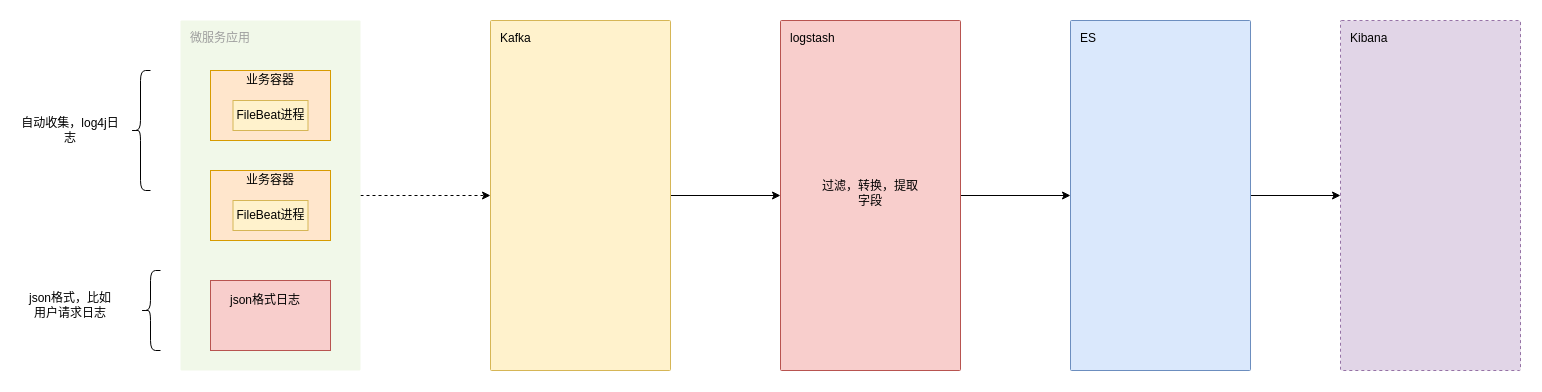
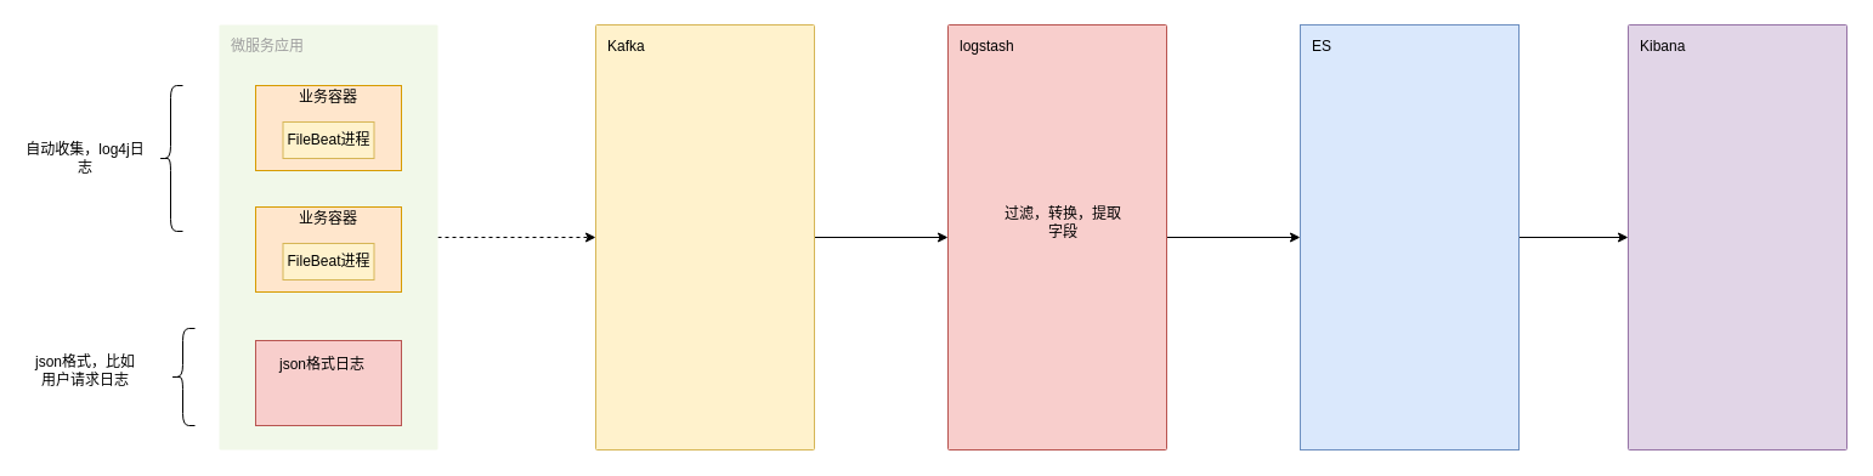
  <mxCell id="0" />
  <mxCell id="1" parent="0" />
  <mxCell id="2" style="edgeStyle=orthogonalEdgeStyle;rounded=0;orthogonalLoop=1;jettySize=auto;html=1;exitX=1;exitY=0.5;exitDx=0;exitDy=0;exitPerimeter=0;entryX=0;entryY=0.5;entryDx=0;entryDy=0;entryPerimeter=0;dashed=1;" edge="1" parent="1" source="3" target="7"><mxGeometry relative="1" as="geometry" /></mxCell>
  <mxCell id="3" value="微服务应用" style="sketch=0;points=[[0,0,0],[0.25,0,0],[0.5,0,0],[0.75,0,0],[1,0,0],[1,0.25,0],[1,0.5,0],[1,0.75,0],[1,1,0],[0.75,1,0],[0.5,1,0],[0.25,1,0],[0,1,0],[0,0.75,0],[0,0.5,0],[0,0.25,0]];rounded=1;absoluteArcSize=1;arcSize=2;html=1;strokeColor=none;gradientColor=none;shadow=0;dashed=0;fontSize=12;fontColor=#9E9E9E;align=left;verticalAlign=top;spacing=10;spacingTop=-4;fillColor=#F1F8E9;" vertex="1" parent="1"><mxGeometry x="180" y="20" width="180" height="350" as="geometry" /></mxCell>
  <mxCell id="4" style="edgeStyle=orthogonalEdgeStyle;rounded=0;orthogonalLoop=1;jettySize=auto;html=1;exitX=1;exitY=0.5;exitDx=0;exitDy=0;exitPerimeter=0;entryX=0;entryY=0.5;entryDx=0;entryDy=0;entryPerimeter=0;" edge="1" parent="1" source="5" target="9"><mxGeometry relative="1" as="geometry" /></mxCell>
  <mxCell id="5" value="logstash" style="sketch=0;points=[[0,0,0],[0.25,0,0],[0.5,0,0],[0.75,0,0],[1,0,0],[1,0.25,0],[1,0.5,0],[1,0.75,0],[1,1,0],[0.75,1,0],[0.5,1,0],[0.25,1,0],[0,1,0],[0,0.75,0],[0,0.5,0],[0,0.25,0]];rounded=1;absoluteArcSize=1;arcSize=2;html=1;strokeColor=#b85450;shadow=0;dashed=0;fontSize=12;align=left;verticalAlign=top;spacing=10;spacingTop=-4;fillColor=#f8cecc;" vertex="1" parent="1"><mxGeometry x="780" y="20" width="180" height="350" as="geometry" /></mxCell>
  <mxCell id="6" style="edgeStyle=orthogonalEdgeStyle;rounded=0;orthogonalLoop=1;jettySize=auto;html=1;exitX=1;exitY=0.5;exitDx=0;exitDy=0;exitPerimeter=0;entryX=0;entryY=0.5;entryDx=0;entryDy=0;entryPerimeter=0;" edge="1" parent="1" source="7" target="5"><mxGeometry relative="1" as="geometry" /></mxCell>
  <mxCell id="7" value="Kafka" style="sketch=0;points=[[0,0,0],[0.25,0,0],[0.5,0,0],[0.75,0,0],[1,0,0],[1,0.25,0],[1,0.5,0],[1,0.75,0],[1,1,0],[0.75,1,0],[0.5,1,0],[0.25,1,0],[0,1,0],[0,0.75,0],[0,0.5,0],[0,0.25,0]];rounded=1;absoluteArcSize=1;arcSize=2;html=1;strokeColor=#d6b656;shadow=0;dashed=0;fontSize=12;align=left;verticalAlign=top;spacing=10;spacingTop=-4;fillColor=#fff2cc;" vertex="1" parent="1"><mxGeometry x="490" y="20" width="180" height="350" as="geometry" /></mxCell>
  <mxCell id="8" style="edgeStyle=orthogonalEdgeStyle;rounded=0;orthogonalLoop=1;jettySize=auto;html=1;exitX=1;exitY=0.5;exitDx=0;exitDy=0;exitPerimeter=0;" edge="1" parent="1" source="9" target="26"><mxGeometry relative="1" as="geometry" /></mxCell>
- <mxCell id="9" value="ES" style="sketch=0;points=[[0,0,0],[0.25,0,0],[0.5,0,0],[0.75,0,0],[1,0,0],[1,0.25,0],[1,0.5,0],[1,0.75,0],[1,1,0],[0.75,1,0],[0.5,1,0],[0.25,1,0],[0,1,0],[0,0.75,0],[0,0.5,0],[0,0.25,0]];rounded=1;absoluteArcSize=1;arcSize=2;html=1;strokeColor=#6c8ebf;shadow=0;dashed=0;fontSize=12;align=left;verticalAlign=top;spacing=10;spacingTop=-4;fillColor=#dae8fc;" vertex="1" parent="1"><mxGeometry x="1070" y="20" width="180" height="350" as="geometry" /></mxCell>
+ <mxCell id="9" value="ES" style="sketch=0;points=[[0,0,0],[0.25,0,0],[0.5,0,0],[0.75,0,0],[1,0,0],[1,0.25,0],[1,0.5,0],[1,0.75,0],[1,1,0],[0.75,1,0],[0.5,1,0],[0.25,1,0],[0,1,0],[0,0.75,0],[0,0.5,0],[0,0.25,0]];absoluteArcSize=1;arcSize=2;html=1;strokeColor=#6c8ebf;shadow=0;dashed=0;fontSize=12;align=left;verticalAlign=top;spacing=10;spacingTop=-4;fillColor=#dae8fc;rounded=0;" vertex="1" parent="1"><mxGeometry x="1070" y="20" width="180" height="350" as="geometry" /></mxCell>
  <mxCell id="10" value="" style="group" vertex="1" connectable="0" parent="1"><mxGeometry x="210" y="70" width="120" height="70" as="geometry" /></mxCell>
  <mxCell id="11" value="" style="rounded=0;whiteSpace=wrap;html=1;fillColor=#ffe6cc;strokeColor=#d79b00;" vertex="1" parent="10"><mxGeometry width="120" height="70" as="geometry" /></mxCell>
  <mxCell id="12" value="业务容器" style="text;html=1;strokeColor=none;fillColor=none;align=center;verticalAlign=middle;whiteSpace=wrap;rounded=0;" vertex="1" parent="10"><mxGeometry x="25" width="70" height="20" as="geometry" /></mxCell>
  <mxCell id="13" value="FileBeat进程" style="rounded=0;whiteSpace=wrap;html=1;fillColor=#fff2cc;strokeColor=#d6b656;" vertex="1" parent="10"><mxGeometry x="22.5" y="30" width="75" height="30" as="geometry" /></mxCell>
  <mxCell id="14" value="" style="group" vertex="1" connectable="0" parent="1"><mxGeometry x="210" y="170" width="120" height="70" as="geometry" /></mxCell>
  <mxCell id="15" value="" style="rounded=0;whiteSpace=wrap;html=1;fillColor=#ffe6cc;strokeColor=#d79b00;" vertex="1" parent="14"><mxGeometry width="120" height="70" as="geometry" /></mxCell>
  <mxCell id="16" value="业务容器" style="text;html=1;strokeColor=none;fillColor=none;align=center;verticalAlign=middle;whiteSpace=wrap;rounded=0;" vertex="1" parent="14"><mxGeometry x="25" width="70" height="20" as="geometry" /></mxCell>
  <mxCell id="17" value="FileBeat进程" style="rounded=0;whiteSpace=wrap;html=1;fillColor=#fff2cc;strokeColor=#d6b656;" vertex="1" parent="14"><mxGeometry x="22.5" y="30" width="75" height="30" as="geometry" /></mxCell>
  <mxCell id="18" value="" style="group" vertex="1" connectable="0" parent="1"><mxGeometry x="210" y="280" width="120" height="70" as="geometry" /></mxCell>
  <mxCell id="19" value="" style="rounded=0;whiteSpace=wrap;html=1;fillColor=#f8cecc;strokeColor=#b85450;" vertex="1" parent="18"><mxGeometry width="120" height="70" as="geometry" /></mxCell>
  <mxCell id="20" value="json格式日志" style="text;html=1;strokeColor=none;fillColor=none;align=center;verticalAlign=middle;whiteSpace=wrap;rounded=0;" vertex="1" parent="18"><mxGeometry x="18.462" y="10" width="73.846" height="20" as="geometry" /></mxCell>
  <mxCell id="21" value="" style="shape=curlyBracket;whiteSpace=wrap;html=1;rounded=1;" vertex="1" parent="1"><mxGeometry x="130" y="70" width="20" height="120" as="geometry" /></mxCell>
  <mxCell id="22" value="自动收集，log4j日志" style="text;html=1;strokeColor=none;fillColor=none;align=center;verticalAlign=middle;whiteSpace=wrap;rounded=0;" vertex="1" parent="1"><mxGeometry x="20" y="115" width="100" height="30" as="geometry" /></mxCell>
  <mxCell id="23" value="json格式，比如用户请求日志" style="text;html=1;strokeColor=none;fillColor=none;align=center;verticalAlign=middle;whiteSpace=wrap;rounded=0;" vertex="1" parent="1"><mxGeometry x="25" y="290" width="90" height="30" as="geometry" /></mxCell>
  <mxCell id="24" value="" style="shape=curlyBracket;whiteSpace=wrap;html=1;rounded=1;" vertex="1" parent="1"><mxGeometry x="140" y="270" width="20" height="80" as="geometry" /></mxCell>
- <mxCell id="25" value="过滤，转换，提取字段" style="text;html=1;strokeColor=none;fillColor=none;align=center;verticalAlign=middle;whiteSpace=wrap;rounded=0;" vertex="1" parent="1"><mxGeometry x="820" y="170" width="100" height="45" as="geometry" /></mxCell>
- <mxCell id="26" value="Kibana" style="sketch=0;points=[[0,0,0],[0.25,0,0],[0.5,0,0],[0.75,0,0],[1,0,0],[1,0.25,0],[1,0.5,0],[1,0.75,0],[1,1,0],[0.75,1,0],[0.5,1,0],[0.25,1,0],[0,1,0],[0,0.75,0],[0,0.5,0],[0,0.25,0]];rounded=1;absoluteArcSize=1;arcSize=2;html=1;strokeColor=#9673a6;shadow=0;dashed=1;fontSize=12;align=left;verticalAlign=top;spacing=10;spacingTop=-4;fillColor=#e1d5e7;" vertex="1" parent="1"><mxGeometry x="1340" y="20" width="180" height="350" as="geometry" /></mxCell>
+ <mxCell id="25" value="过滤，转换，提取字段" style="text;html=1;strokeColor=none;fillColor=none;align=center;verticalAlign=middle;whiteSpace=wrap;rounded=0;" vertex="1" parent="1"><mxGeometry x="825" y="160" width="100" height="45" as="geometry" /></mxCell>
+ <mxCell id="26" value="Kibana" style="sketch=0;points=[[0,0,0],[0.25,0,0],[0.5,0,0],[0.75,0,0],[1,0,0],[1,0.25,0],[1,0.5,0],[1,0.75,0],[1,1,0],[0.75,1,0],[0.5,1,0],[0.25,1,0],[0,1,0],[0,0.75,0],[0,0.5,0],[0,0.25,0]];rounded=1;absoluteArcSize=1;arcSize=2;html=1;strokeColor=#9673a6;shadow=0;dashed=0;fontSize=12;align=left;verticalAlign=top;spacing=10;spacingTop=-4;fillColor=#e1d5e7;" vertex="1" parent="1"><mxGeometry x="1340" y="20" width="180" height="350" as="geometry" /></mxCell>
